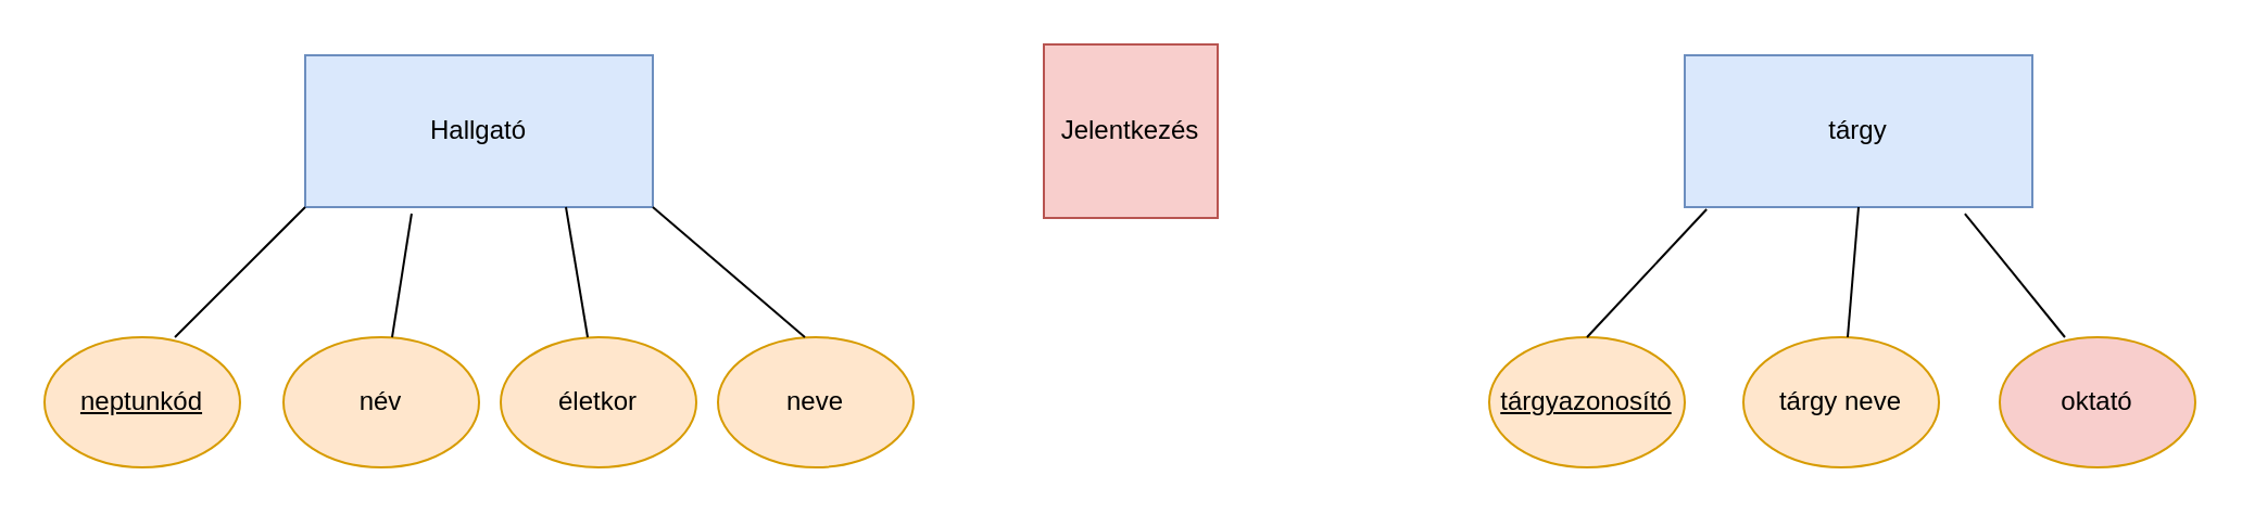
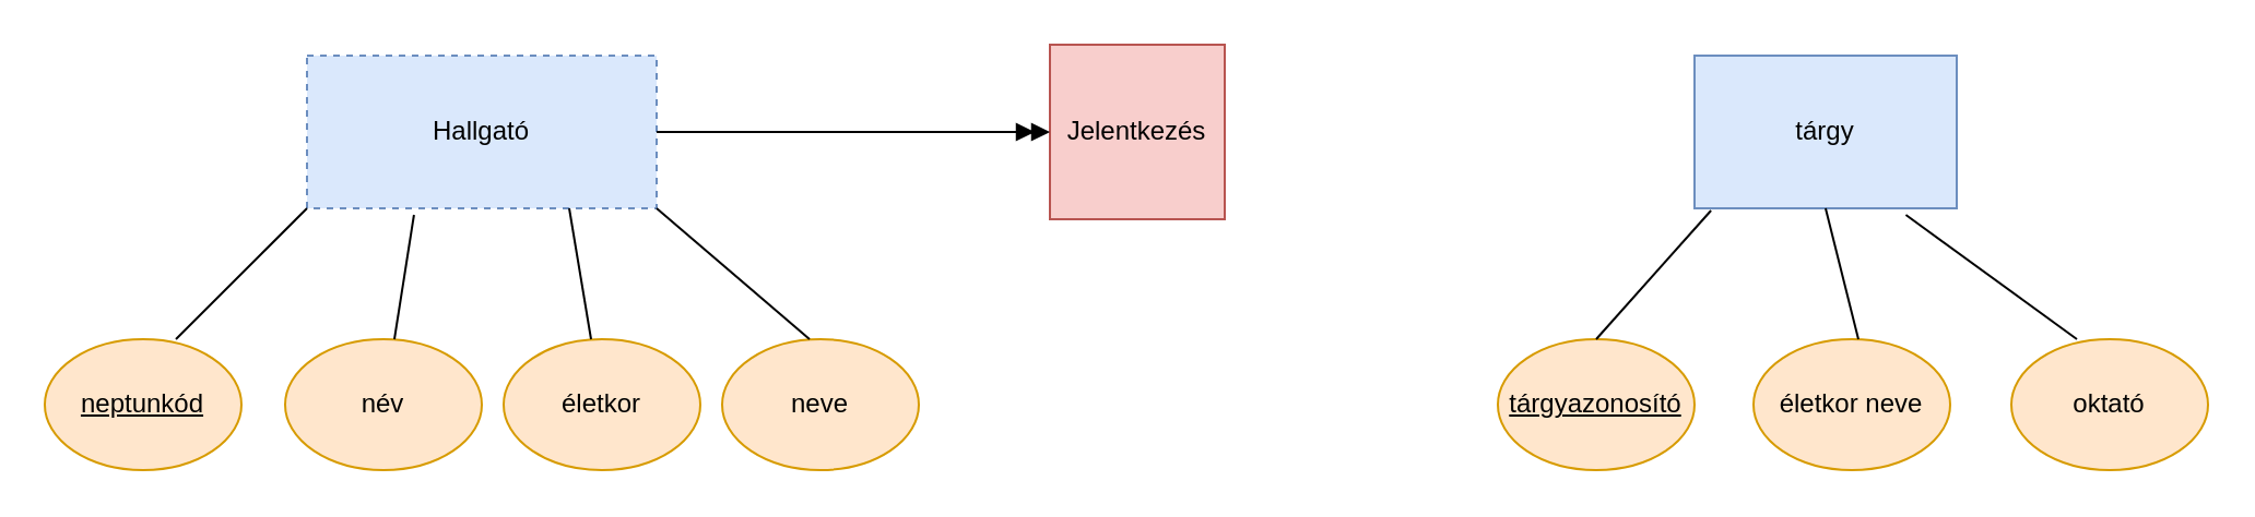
  <mxCell id="0" />
  <mxCell id="1" parent="0" />
- <mxCell id="2" value="Hallgató" style="rounded=0;whiteSpace=wrap;html=1;fillColor=#dae8fc;strokeColor=#6c8ebf;" vertex="1" parent="1"><mxGeometry x="140" y="25" width="160" height="70" as="geometry" /></mxCell>
- <mxCell id="3" value="tárgy" style="rounded=0;whiteSpace=wrap;html=1;fillColor=#dae8fc;strokeColor=#6c8ebf;" vertex="1" parent="1"><mxGeometry x="775" y="25" width="160" height="70" as="geometry" /></mxCell>
+ <mxCell id="2" value="Hallgató" style="rounded=0;whiteSpace=wrap;html=1;fillColor=#dae8fc;strokeColor=#6c8ebf;dashed=1;" vertex="1" parent="1"><mxGeometry x="140" y="25" width="160" height="70" as="geometry" /></mxCell>
+ <mxCell id="3" value="tárgy" style="rounded=0;whiteSpace=wrap;html=1;fillColor=#dae8fc;strokeColor=#6c8ebf;" vertex="1" parent="1"><mxGeometry x="775" y="25" width="120" height="70" as="geometry" /></mxCell>
  <mxCell id="4" value="Jelentkezés" style="whiteSpace=wrap;html=1;fillColor=#f8cecc;strokeColor=#b85450;rounded=0;" vertex="1" parent="1"><mxGeometry x="480" y="20" width="80" height="80" as="geometry" /></mxCell>
+ <mxCell id="5" value="" style="endArrow=doubleBlock;html=1;rounded=0;entryX=0;entryY=0.5;entryDx=0;entryDy=0;exitX=1;exitY=0.5;exitDx=0;exitDy=0;endFill=1;" edge="1" parent="1" source="2" target="4"><mxGeometry width="50" height="50" relative="1" as="geometry"><mxPoint x="230" y="70" as="sourcePoint" /><mxPoint x="280" y="20" as="targetPoint" /></mxGeometry></mxCell>
  <mxCell id="6" value="&lt;u&gt;neptunkód&lt;/u&gt;" style="ellipse;whiteSpace=wrap;html=1;fillColor=#ffe6cc;strokeColor=#d79b00;" vertex="1" parent="1"><mxGeometry x="20" y="155" width="90" height="60" as="geometry" /></mxCell>
  <mxCell id="7" value="név" style="ellipse;whiteSpace=wrap;html=1;fillColor=#ffe6cc;strokeColor=#d79b00;" vertex="1" parent="1"><mxGeometry x="130" y="155" width="90" height="60" as="geometry" /></mxCell>
  <mxCell id="8" value="életkor" style="ellipse;whiteSpace=wrap;html=1;fillColor=#ffe6cc;strokeColor=#d79b00;" vertex="1" parent="1"><mxGeometry x="230" y="155" width="90" height="60" as="geometry" /></mxCell>
  <mxCell id="9" value="neve" style="ellipse;whiteSpace=wrap;html=1;fillColor=#ffe6cc;strokeColor=#d79b00;" vertex="1" parent="1"><mxGeometry x="330" y="155" width="90" height="60" as="geometry" /></mxCell>
  <mxCell id="10" value="&lt;u&gt;tárgyazonosító&lt;/u&gt;" style="ellipse;whiteSpace=wrap;html=1;fillColor=#ffe6cc;strokeColor=#d79b00;" vertex="1" parent="1"><mxGeometry x="685" y="155" width="90" height="60" as="geometry" /></mxCell>
- <mxCell id="11" value="tárgy neve" style="ellipse;whiteSpace=wrap;html=1;fillColor=#ffe6cc;strokeColor=#d79b00;" vertex="1" parent="1"><mxGeometry x="802" y="155" width="90" height="60" as="geometry" /></mxCell>
- <mxCell id="12" value="oktató" style="ellipse;whiteSpace=wrap;html=1;fillColor=#f8cecc;strokeColor=#d79b00;" vertex="1" parent="1"><mxGeometry x="920" y="155" width="90" height="60" as="geometry" /></mxCell>
+ <mxCell id="11" value="életkor neve" style="ellipse;whiteSpace=wrap;html=1;fillColor=#ffe6cc;strokeColor=#d79b00;" vertex="1" parent="1"><mxGeometry x="802" y="155" width="90" height="60" as="geometry" /></mxCell>
+ <mxCell id="12" value="oktató" style="ellipse;whiteSpace=wrap;html=1;fillColor=#ffe6cc;strokeColor=#d79b00;" vertex="1" parent="1"><mxGeometry x="920" y="155" width="90" height="60" as="geometry" /></mxCell>
  <mxCell id="13" value="" style="endArrow=none;html=1;rounded=0;entryX=0;entryY=1;entryDx=0;entryDy=0;" edge="1" parent="1" target="2"><mxGeometry width="50" height="50" relative="1" as="geometry"><mxPoint x="80" y="155" as="sourcePoint" /><mxPoint x="130" y="105" as="targetPoint" /></mxGeometry></mxCell>
  <mxCell id="14" value="" style="endArrow=none;html=1;rounded=0;entryX=0.306;entryY=1.043;entryDx=0;entryDy=0;entryPerimeter=0;" edge="1" parent="1" target="2"><mxGeometry width="50" height="50" relative="1" as="geometry"><mxPoint x="180" y="155" as="sourcePoint" /><mxPoint x="230" y="105" as="targetPoint" /></mxGeometry></mxCell>
  <mxCell id="15" value="" style="endArrow=none;html=1;rounded=0;entryX=0.75;entryY=1;entryDx=0;entryDy=0;" edge="1" parent="1" target="2"><mxGeometry width="50" height="50" relative="1" as="geometry"><mxPoint x="270" y="155" as="sourcePoint" /><mxPoint x="320" y="105" as="targetPoint" /></mxGeometry></mxCell>
  <mxCell id="16" value="" style="endArrow=none;html=1;rounded=0;entryX=1;entryY=1;entryDx=0;entryDy=0;" edge="1" parent="1" target="2"><mxGeometry width="50" height="50" relative="1" as="geometry"><mxPoint x="370" y="155" as="sourcePoint" /><mxPoint x="420" y="105" as="targetPoint" /></mxGeometry></mxCell>
  <mxCell id="17" value="" style="endArrow=none;html=1;rounded=0;entryX=0.063;entryY=1.014;entryDx=0;entryDy=0;entryPerimeter=0;" edge="1" parent="1" target="3"><mxGeometry width="50" height="50" relative="1" as="geometry"><mxPoint x="730" y="155" as="sourcePoint" /><mxPoint x="780" y="105" as="targetPoint" /></mxGeometry></mxCell>
  <mxCell id="18" value="" style="endArrow=none;html=1;rounded=0;entryX=0.5;entryY=1;entryDx=0;entryDy=0;" edge="1" parent="1" target="3"><mxGeometry width="50" height="50" relative="1" as="geometry"><mxPoint x="850" y="155" as="sourcePoint" /><mxPoint x="900" y="105" as="targetPoint" /></mxGeometry></mxCell>
  <mxCell id="19" value="" style="endArrow=none;html=1;rounded=0;entryX=0.806;entryY=1.043;entryDx=0;entryDy=0;entryPerimeter=0;" edge="1" parent="1" target="3"><mxGeometry width="50" height="50" relative="1" as="geometry"><mxPoint x="950" y="155" as="sourcePoint" /><mxPoint x="1000" y="105" as="targetPoint" /></mxGeometry></mxCell>
